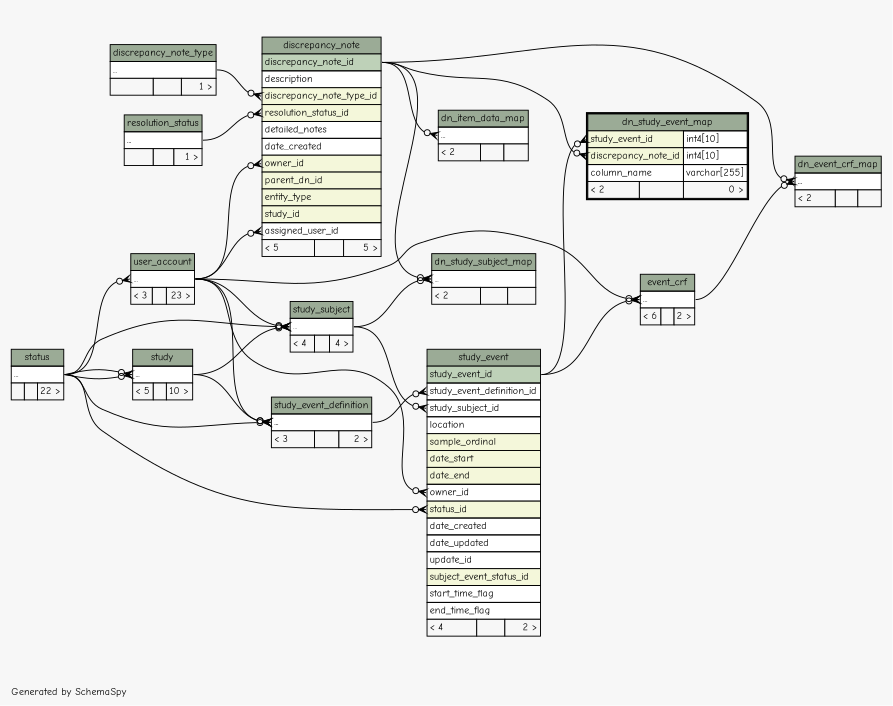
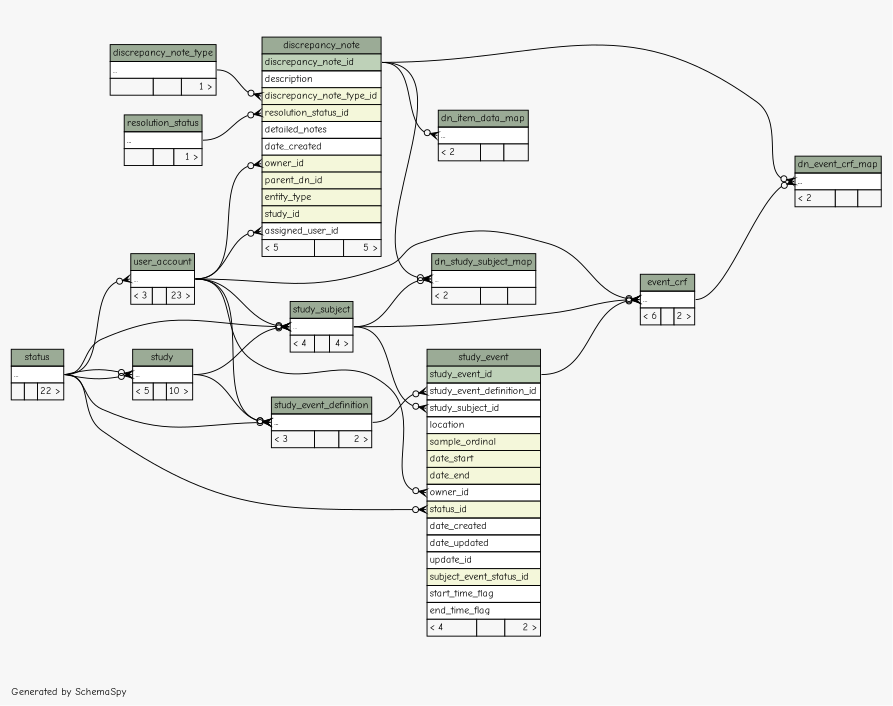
  digraph {
    bgcolor="#f7f7f7"
    fontname="Comic Neue"
    fontsize=11
    label="\nGenerated by SchemaSpy"
    labeljust=l
    nodesep=0.18
    rankdir=RL
    ranksep=0.46
    node [fontname="Comic Neue" fontsize=11 shape=plaintext]
    edge [arrowhead=none arrowsize=0.8 arrowtail=crowodot dir=back fontname="Comic Neue" headport="elipses:e" tailport="elipses:w"]
    n1 [label=<     <TABLE BORDER="0" CELLBORDER="1" CELLSPACING="0" BGCOLOR="#ffffff">       <TR><TD COLSPAN="3" BGCOLOR="#9bab96" ALIGN="CENTER">discrepancy_note</TD></TR>       <TR><TD PORT="discrepancy_note_id" COLSPAN="3" BGCOLOR="#bed1b8" ALIGN="LEFT">discrepancy_note_id</TD></TR>       <TR><TD PORT="description" COLSPAN="3" ALIGN="LEFT">description</TD></TR>       <TR><TD PORT="discrepancy_note_type_id" COLSPAN="3" BGCOLOR="#f4f7da" ALIGN="LEFT">discrepancy_note_type_id</TD></TR>       <TR><TD PORT="resolution_status_id" COLSPAN="3" BGCOLOR="#f4f7da" ALIGN="LEFT">resolution_status_id</TD></TR>       <TR><TD PORT="detailed_notes" COLSPAN="3" ALIGN="LEFT">detailed_notes</TD></TR>       <TR><TD PORT="date_created" COLSPAN="3" ALIGN="LEFT">date_created</TD></TR>       <TR><TD PORT="owner_id" COLSPAN="3" BGCOLOR="#f4f7da" ALIGN="LEFT">owner_id</TD></TR>       <TR><TD PORT="parent_dn_id" COLSPAN="3" BGCOLOR="#f4f7da" ALIGN="LEFT">parent_dn_id</TD></TR>       <TR><TD PORT="entity_type" COLSPAN="3" BGCOLOR="#f4f7da" ALIGN="LEFT">entity_type</TD></TR>       <TR><TD PORT="study_id" COLSPAN="3" BGCOLOR="#f4f7da" ALIGN="LEFT">study_id</TD></TR>       <TR><TD PORT="assigned_user_id" COLSPAN="3" ALIGN="LEFT">assigned_user_id</TD></TR>       <TR><TD ALIGN="LEFT" BGCOLOR="#f7f7f7">&lt; 5</TD><TD ALIGN="RIGHT" BGCOLOR="#f7f7f7">  </TD><TD ALIGN="RIGHT" BGCOLOR="#f7f7f7">5 &gt;</TD></TR>     </TABLE>>]
    n2 [label=<     <TABLE BORDER="0" CELLBORDER="1" CELLSPACING="0" BGCOLOR="#ffffff">       <TR><TD COLSPAN="3" BGCOLOR="#9bab96" ALIGN="CENTER">user_account</TD></TR>       <TR><TD PORT="elipses" COLSPAN="3" ALIGN="LEFT">...</TD></TR>       <TR><TD ALIGN="LEFT" BGCOLOR="#f7f7f7">&lt; 3</TD><TD ALIGN="RIGHT" BGCOLOR="#f7f7f7">  </TD><TD ALIGN="RIGHT" BGCOLOR="#f7f7f7">23 &gt;</TD></TR>     </TABLE>>]
    n3 [label=<     <TABLE BORDER="0" CELLBORDER="1" CELLSPACING="0" BGCOLOR="#ffffff">       <TR><TD COLSPAN="3" BGCOLOR="#9bab96" ALIGN="CENTER">discrepancy_note_type</TD></TR>       <TR><TD PORT="elipses" COLSPAN="3" ALIGN="LEFT">...</TD></TR>       <TR><TD ALIGN="LEFT" BGCOLOR="#f7f7f7">  </TD><TD ALIGN="RIGHT" BGCOLOR="#f7f7f7">  </TD><TD ALIGN="RIGHT" BGCOLOR="#f7f7f7">1 &gt;</TD></TR>     </TABLE>>]
    n4 [label=<     <TABLE BORDER="0" CELLBORDER="1" CELLSPACING="0" BGCOLOR="#ffffff">       <TR><TD COLSPAN="3" BGCOLOR="#9bab96" ALIGN="CENTER">resolution_status</TD></TR>       <TR><TD PORT="elipses" COLSPAN="3" ALIGN="LEFT">...</TD></TR>       <TR><TD ALIGN="LEFT" BGCOLOR="#f7f7f7">  </TD><TD ALIGN="RIGHT" BGCOLOR="#f7f7f7">  </TD><TD ALIGN="RIGHT" BGCOLOR="#f7f7f7">1 &gt;</TD></TR>     </TABLE>>]
    n5 [label=<     <TABLE BORDER="0" CELLBORDER="1" CELLSPACING="0" BGCOLOR="#ffffff">       <TR><TD COLSPAN="3" BGCOLOR="#9bab96" ALIGN="CENTER">status</TD></TR>       <TR><TD PORT="elipses" COLSPAN="3" ALIGN="LEFT">...</TD></TR>       <TR><TD ALIGN="LEFT" BGCOLOR="#f7f7f7">  </TD><TD ALIGN="RIGHT" BGCOLOR="#f7f7f7">  </TD><TD ALIGN="RIGHT" BGCOLOR="#f7f7f7">22 &gt;</TD></TR>     </TABLE>>]
    n6 [label=<     <TABLE BORDER="0" CELLBORDER="1" CELLSPACING="0" BGCOLOR="#ffffff">       <TR><TD COLSPAN="3" BGCOLOR="#9bab96" ALIGN="CENTER">study</TD></TR>       <TR><TD PORT="elipses" COLSPAN="3" ALIGN="LEFT">...</TD></TR>       <TR><TD ALIGN="LEFT" BGCOLOR="#f7f7f7">&lt; 5</TD><TD ALIGN="RIGHT" BGCOLOR="#f7f7f7">  </TD><TD ALIGN="RIGHT" BGCOLOR="#f7f7f7">10 &gt;</TD></TR>     </TABLE>>]
    n7 [label=<     <TABLE BORDER="0" CELLBORDER="1" CELLSPACING="0" BGCOLOR="#ffffff">       <TR><TD COLSPAN="3" BGCOLOR="#9bab96" ALIGN="CENTER">dn_event_crf_map</TD></TR>       <TR><TD PORT="elipses" COLSPAN="3" ALIGN="LEFT">...</TD></TR>       <TR><TD ALIGN="LEFT" BGCOLOR="#f7f7f7">&lt; 2</TD><TD ALIGN="RIGHT" BGCOLOR="#f7f7f7">  </TD><TD ALIGN="RIGHT" BGCOLOR="#f7f7f7">  </TD></TR>     </TABLE>>]
    n8 [label=<     <TABLE BORDER="0" CELLBORDER="1" CELLSPACING="0" BGCOLOR="#ffffff">       <TR><TD COLSPAN="3" BGCOLOR="#9bab96" ALIGN="CENTER">event_crf</TD></TR>       <TR><TD PORT="elipses" COLSPAN="3" ALIGN="LEFT">...</TD></TR>       <TR><TD ALIGN="LEFT" BGCOLOR="#f7f7f7">&lt; 6</TD><TD ALIGN="RIGHT" BGCOLOR="#f7f7f7">  </TD><TD ALIGN="RIGHT" BGCOLOR="#f7f7f7">2 &gt;</TD></TR>     </TABLE>>]
    n9 [label=<     <TABLE BORDER="0" CELLBORDER="1" CELLSPACING="0" BGCOLOR="#ffffff">       <TR><TD COLSPAN="3" BGCOLOR="#9bab96" ALIGN="CENTER">study_event</TD></TR>       <TR><TD PORT="study_event_id" COLSPAN="3" BGCOLOR="#bed1b8" ALIGN="LEFT">study_event_id</TD></TR>       <TR><TD PORT="study_event_definition_id" COLSPAN="3" ALIGN="LEFT">study_event_definition_id</TD></TR>       <TR><TD PORT="study_subject_id" COLSPAN="3" ALIGN="LEFT">study_subject_id</TD></TR>       <TR><TD PORT="location" COLSPAN="3" ALIGN="LEFT">location</TD></TR>       <TR><TD PORT="sample_ordinal" COLSPAN="3" BGCOLOR="#f4f7da" ALIGN="LEFT">sample_ordinal</TD></TR>       <TR><TD PORT="date_start" COLSPAN="3" BGCOLOR="#f4f7da" ALIGN="LEFT">date_start</TD></TR>       <TR><TD PORT="date_end" COLSPAN="3" BGCOLOR="#f4f7da" ALIGN="LEFT">date_end</TD></TR>       <TR><TD PORT="owner_id" COLSPAN="3" ALIGN="LEFT">owner_id</TD></TR>       <TR><TD PORT="status_id" COLSPAN="3" BGCOLOR="#f4f7da" ALIGN="LEFT">status_id</TD></TR>       <TR><TD PORT="date_created" COLSPAN="3" ALIGN="LEFT">date_created</TD></TR>       <TR><TD PORT="date_updated" COLSPAN="3" ALIGN="LEFT">date_updated</TD></TR>       <TR><TD PORT="update_id" COLSPAN="3" ALIGN="LEFT">update_id</TD></TR>       <TR><TD PORT="subject_event_status_id" COLSPAN="3" BGCOLOR="#f4f7da" ALIGN="LEFT">subject_event_status_id</TD></TR>       <TR><TD PORT="start_time_flag" COLSPAN="3" ALIGN="LEFT">start_time_flag</TD></TR>       <TR><TD PORT="end_time_flag" COLSPAN="3" ALIGN="LEFT">end_time_flag</TD></TR>       <TR><TD ALIGN="LEFT" BGCOLOR="#f7f7f7">&lt; 4</TD><TD ALIGN="RIGHT" BGCOLOR="#f7f7f7">  </TD><TD ALIGN="RIGHT" BGCOLOR="#f7f7f7">2 &gt;</TD></TR>     </TABLE>>]
    n10 [label=<     <TABLE BORDER="0" CELLBORDER="1" CELLSPACING="0" BGCOLOR="#ffffff">       <TR><TD COLSPAN="3" BGCOLOR="#9bab96" ALIGN="CENTER">study_subject</TD></TR>       <TR><TD PORT="elipses" COLSPAN="3" ALIGN="LEFT">...</TD></TR>       <TR><TD ALIGN="LEFT" BGCOLOR="#f7f7f7">&lt; 4</TD><TD ALIGN="RIGHT" BGCOLOR="#f7f7f7">  </TD><TD ALIGN="RIGHT" BGCOLOR="#f7f7f7">4 &gt;</TD></TR>     </TABLE>>]
    n11 [label=<     <TABLE BORDER="0" CELLBORDER="1" CELLSPACING="0" BGCOLOR="#ffffff">       <TR><TD COLSPAN="3" BGCOLOR="#9bab96" ALIGN="CENTER">study_event_definition</TD></TR>       <TR><TD PORT="elipses" COLSPAN="3" ALIGN="LEFT">...</TD></TR>       <TR><TD ALIGN="LEFT" BGCOLOR="#f7f7f7">&lt; 3</TD><TD ALIGN="RIGHT" BGCOLOR="#f7f7f7">  </TD><TD ALIGN="RIGHT" BGCOLOR="#f7f7f7">2 &gt;</TD></TR>     </TABLE>>]
    n12 [label=<     <TABLE BORDER="0" CELLBORDER="1" CELLSPACING="0" BGCOLOR="#ffffff">       <TR><TD COLSPAN="3" BGCOLOR="#9bab96" ALIGN="CENTER">dn_item_data_map</TD></TR>       <TR><TD PORT="elipses" COLSPAN="3" ALIGN="LEFT">...</TD></TR>       <TR><TD ALIGN="LEFT" BGCOLOR="#f7f7f7">&lt; 2</TD><TD ALIGN="RIGHT" BGCOLOR="#f7f7f7">  </TD><TD ALIGN="RIGHT" BGCOLOR="#f7f7f7">  </TD></TR>     </TABLE>>]
-   n13 [label=<     <TABLE BORDER="2" CELLBORDER="1" CELLSPACING="0" BGCOLOR="#ffffff">       <TR><TD COLSPAN="3" BGCOLOR="#9bab96" ALIGN="CENTER">dn_study_event_map</TD></TR>       <TR><TD PORT="study_event_id" COLSPAN="2" BGCOLOR="#f4f7da" ALIGN="LEFT">study_event_id</TD><TD PORT="study_event_id.type" ALIGN="LEFT">int4[10]</TD></TR>       <TR><TD PORT="discrepancy_note_id" COLSPAN="2" BGCOLOR="#f4f7da" ALIGN="LEFT">discrepancy_note_id</TD><TD PORT="discrepancy_note_id.type" ALIGN="LEFT">int4[10]</TD></TR>       <TR><TD PORT="column_name" COLSPAN="2" ALIGN="LEFT">column_name</TD><TD PORT="column_name.type" ALIGN="LEFT">varchar[255]</TD></TR>       <TR><TD ALIGN="LEFT" BGCOLOR="#f7f7f7">&lt; 2</TD><TD ALIGN="RIGHT" BGCOLOR="#f7f7f7">  </TD><TD ALIGN="RIGHT" BGCOLOR="#f7f7f7">0 &gt;</TD></TR>     </TABLE>>]
    n14 [label=<     <TABLE BORDER="0" CELLBORDER="1" CELLSPACING="0" BGCOLOR="#ffffff">       <TR><TD COLSPAN="3" BGCOLOR="#9bab96" ALIGN="CENTER">dn_study_subject_map</TD></TR>       <TR><TD PORT="elipses" COLSPAN="3" ALIGN="LEFT">...</TD></TR>       <TR><TD ALIGN="LEFT" BGCOLOR="#f7f7f7">&lt; 2</TD><TD ALIGN="RIGHT" BGCOLOR="#f7f7f7">  </TD><TD ALIGN="RIGHT" BGCOLOR="#f7f7f7">  </TD></TR>     </TABLE>>]
    n1 -> n2 [tailport="assigned_user_id:w"]
    n1 -> n2 [tailport="owner_id:w"]
    n1 -> n3 [tailport="discrepancy_note_type_id:w"]
    n1 -> n4 [tailport="resolution_status_id:w"]
    n2 -> n5
    n6 -> n5
    n6 -> n5
    n7 -> n1 [headport="discrepancy_note_id:e"]
    n7 -> n8
    n8 -> n2
    n8 -> n9 [headport="study_event_id:e"]
+   n8 -> n10
    n9 -> n2 [tailport="owner_id:w"]
    n9 -> n5 [tailport="status_id:w"]
    n9 -> n10 [tailport="study_subject_id:w"]
    n9 -> n11 [tailport="study_event_definition_id:w"]
    n10 -> n2
    n10 -> n5
    n10 -> n6
    n11 -> n2
    n11 -> n5
    n11 -> n6
    n12 -> n1 [headport="discrepancy_note_id:e"]
-   n13 -> n1 [headport="discrepancy_note_id:e" tailport="discrepancy_note_id:w"]
-   n13 -> n9 [headport="study_event_id:e" tailport="study_event_id:w"]
    n14 -> n1 [headport="discrepancy_note_id:e"]
    n14 -> n10
  }
